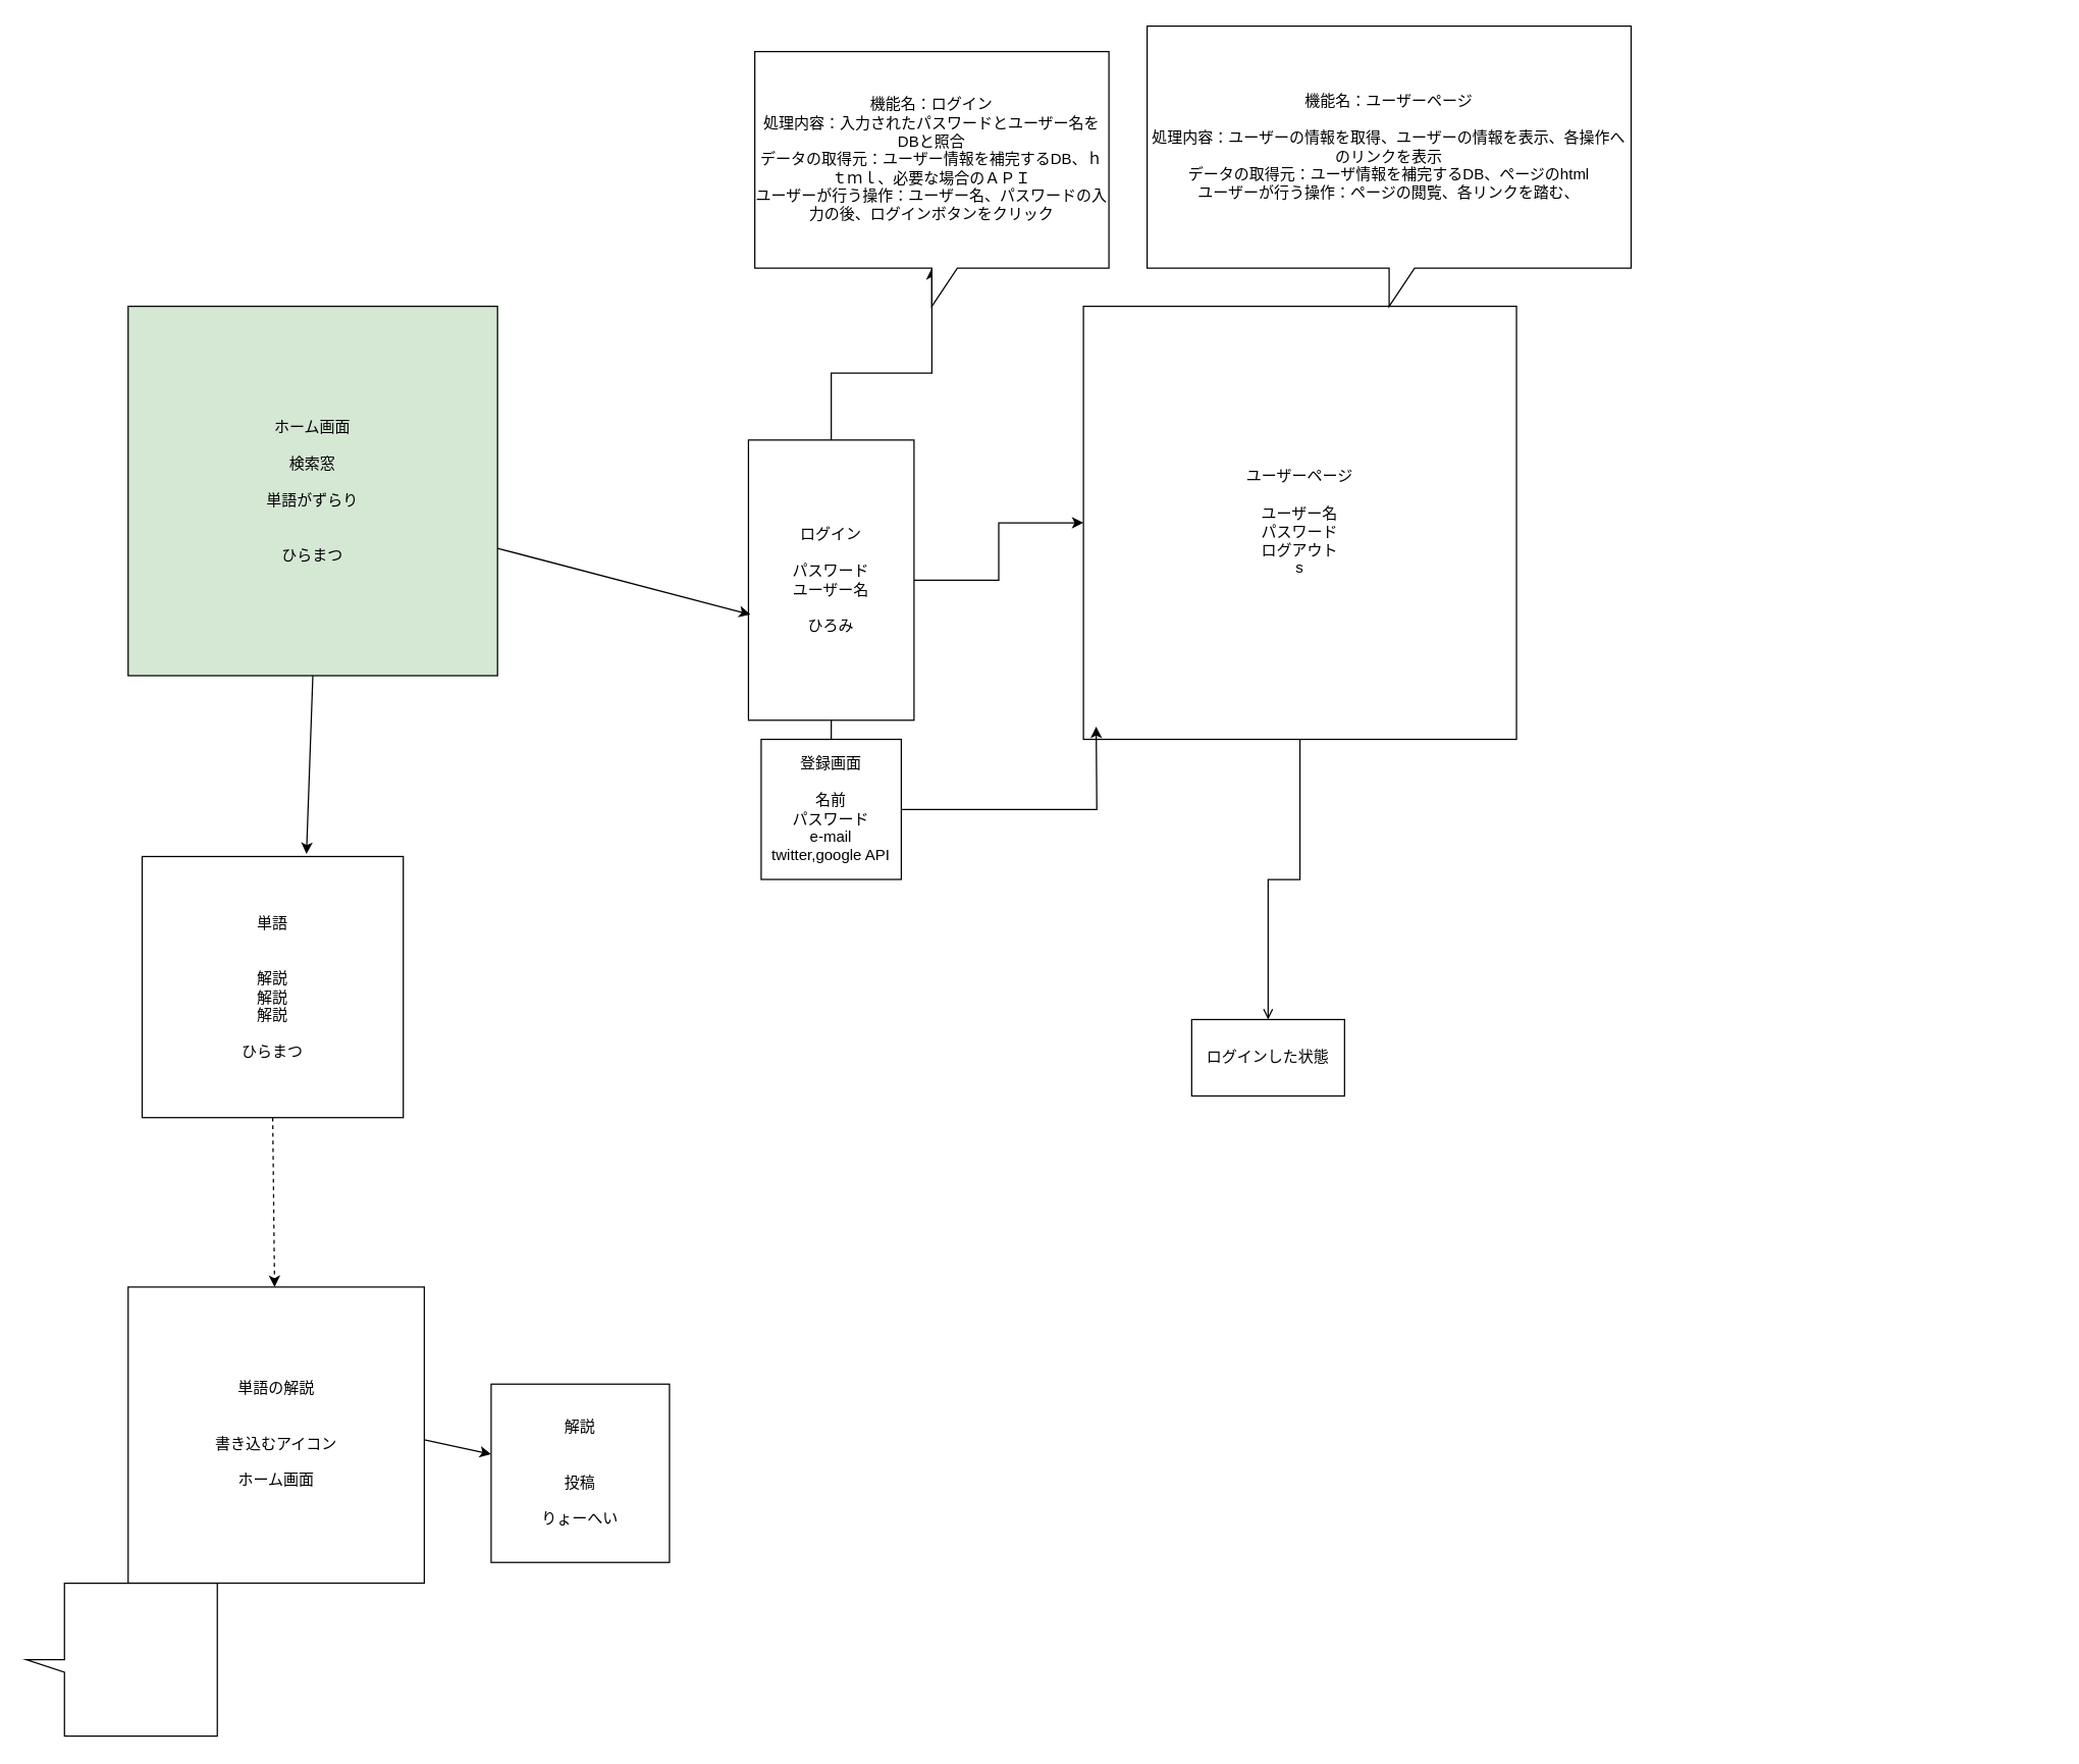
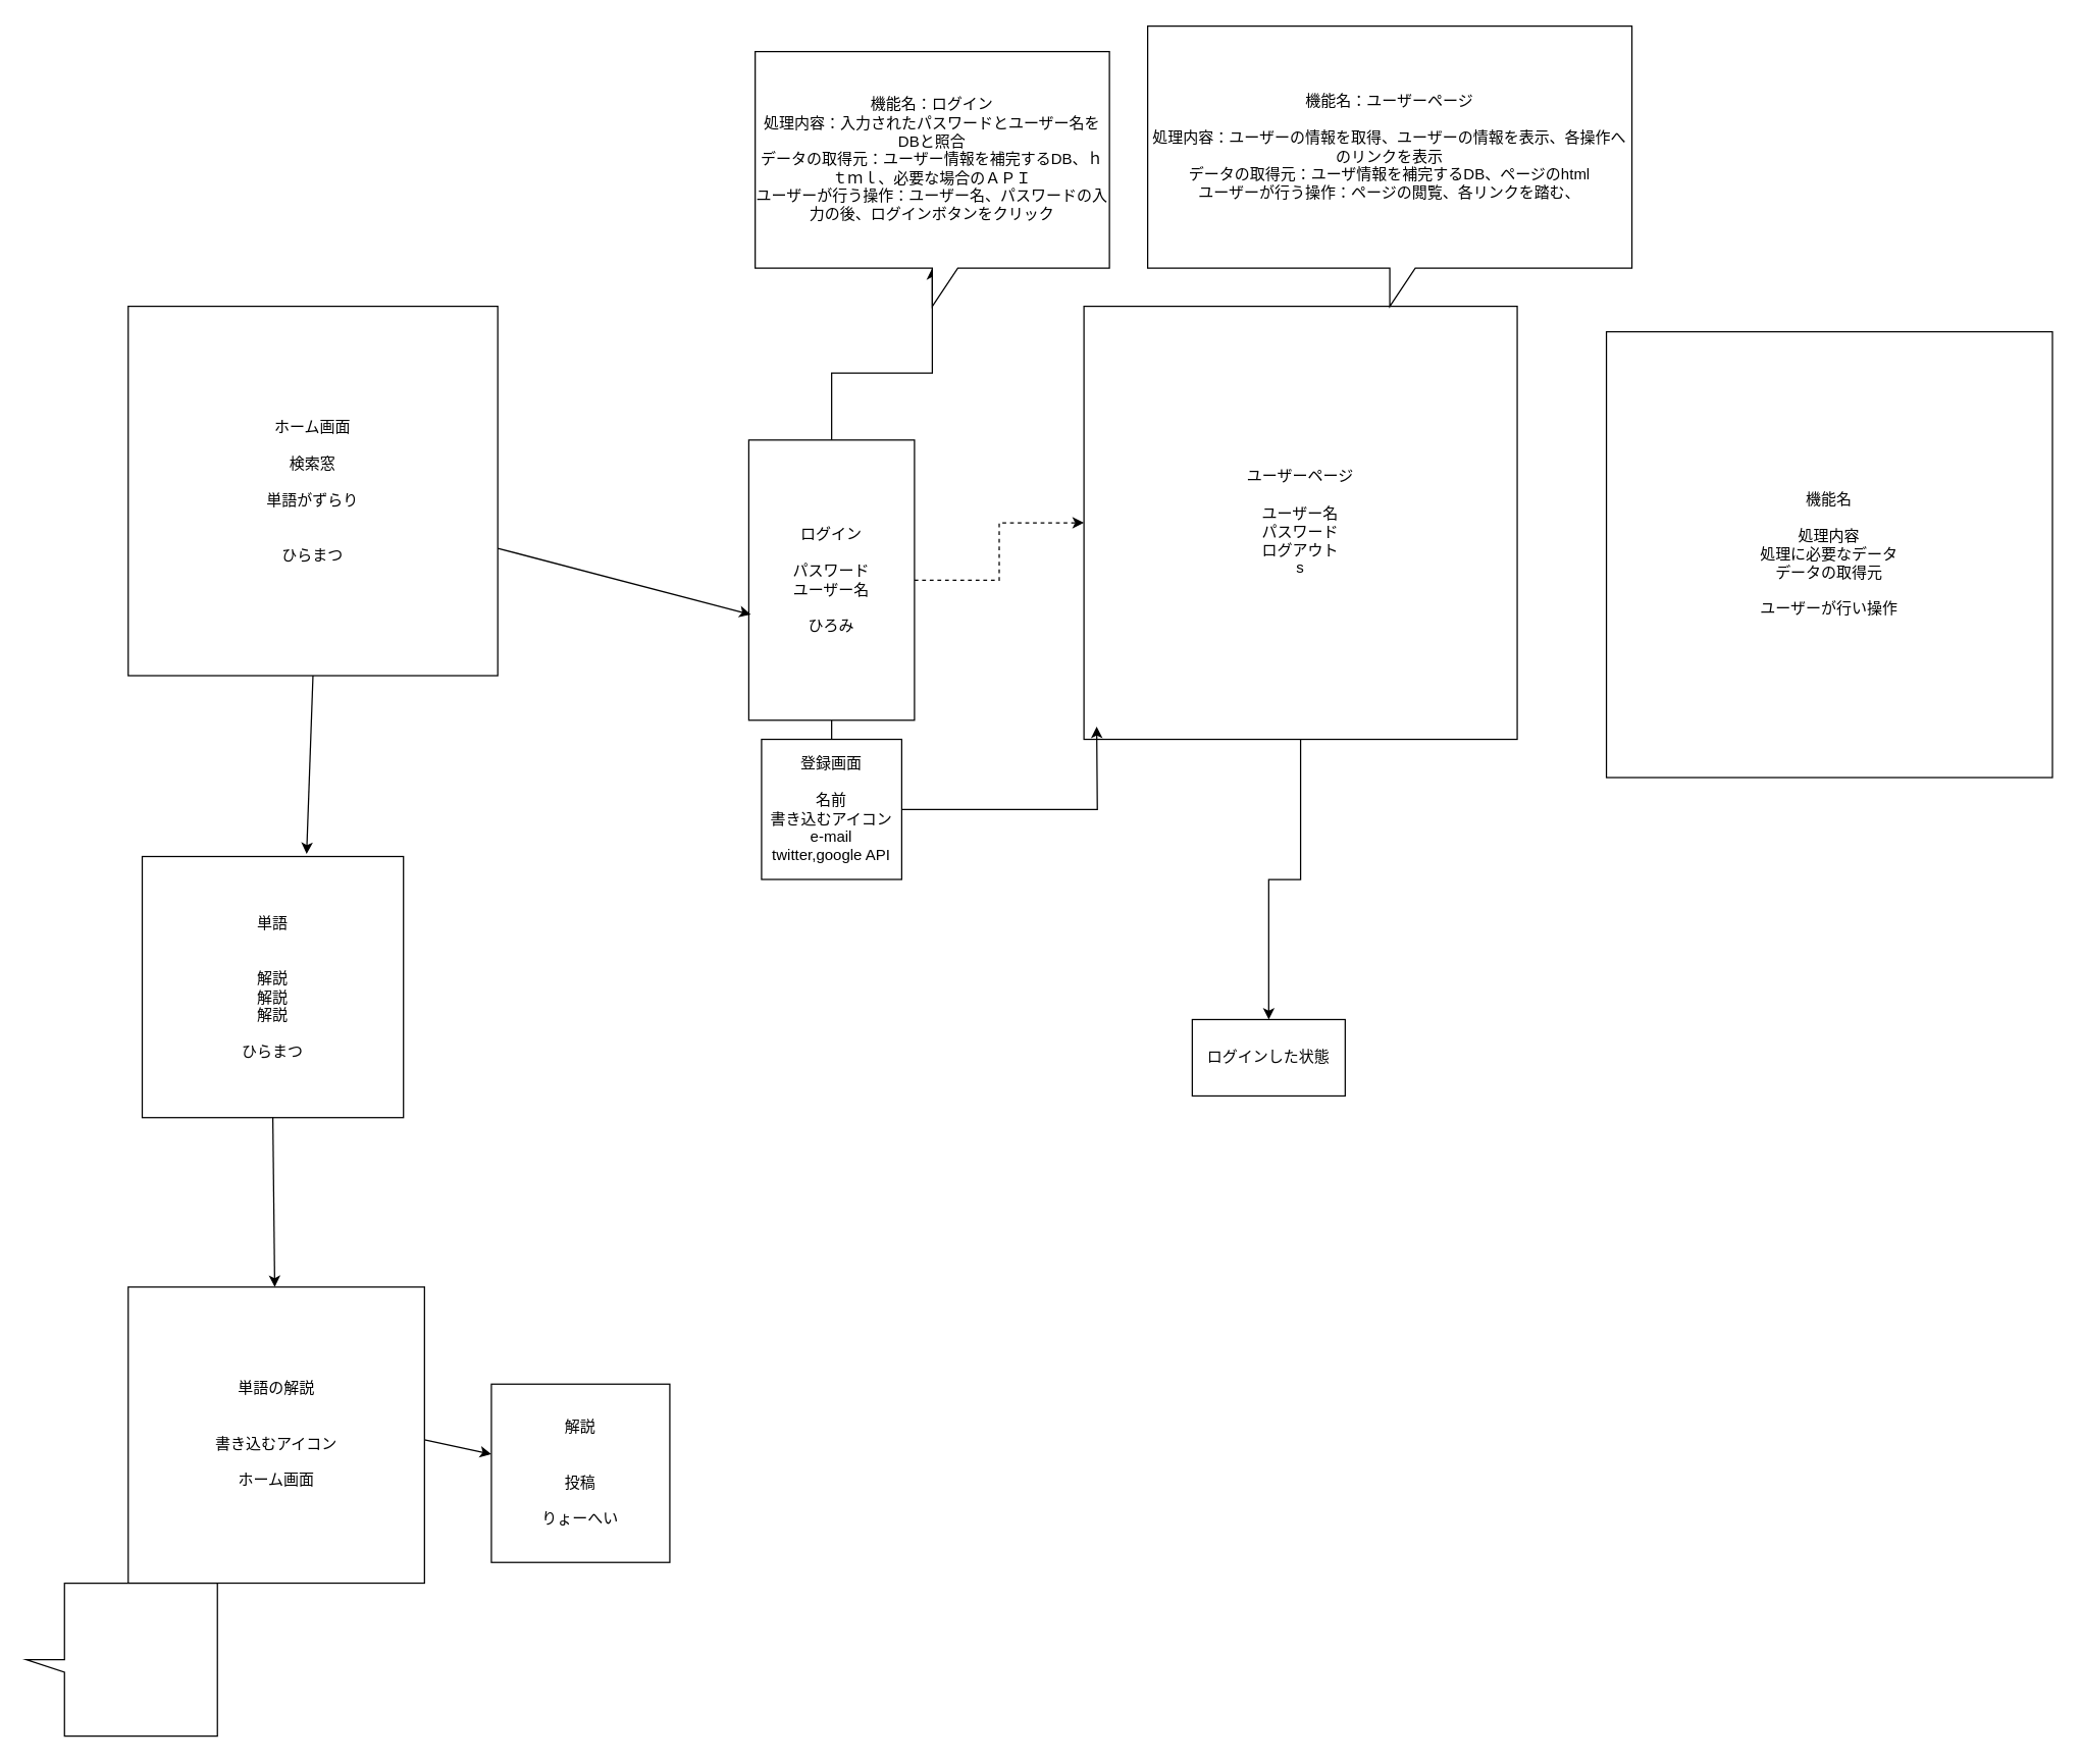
  <mxCell id="0" />
  <mxCell id="1" parent="0" />
- <mxCell id="2" value="ホーム画面&lt;br&gt;&lt;br&gt;検索窓&lt;br&gt;&lt;br&gt;単語がずらり&lt;br&gt;&lt;br&gt;&lt;br&gt;ひらまつ" style="whiteSpace=wrap;html=1;aspect=fixed;fillColor=#d5e8d4;" parent="1" vertex="1"><mxGeometry x="100" y="240" width="290" height="290" as="geometry" /></mxCell>
+ <mxCell id="2" value="ホーム画面&lt;br&gt;&lt;br&gt;検索窓&lt;br&gt;&lt;br&gt;単語がずらり&lt;br&gt;&lt;br&gt;&lt;br&gt;ひらまつ" style="whiteSpace=wrap;html=1;aspect=fixed;" parent="1" vertex="1"><mxGeometry x="100" y="240" width="290" height="290" as="geometry" /></mxCell>
  <mxCell id="3" value="" style="endArrow=classic;html=1;exitX=0.5;exitY=1;exitDx=0;exitDy=0;" parent="1" source="2" edge="1"><mxGeometry width="50" height="50" relative="1" as="geometry"><mxPoint x="240" y="600" as="sourcePoint" /><mxPoint x="240" y="670" as="targetPoint" /></mxGeometry></mxCell>
  <mxCell id="4" value="単語&lt;br&gt;&lt;br&gt;&lt;br&gt;解説&lt;br&gt;解説&lt;br&gt;解説&lt;br&gt;&lt;br&gt;ひらまつ" style="whiteSpace=wrap;html=1;aspect=fixed;" parent="1" vertex="1"><mxGeometry x="111" y="672" width="205" height="205" as="geometry" /></mxCell>
- <mxCell id="5" value="" style="endArrow=classic;html=1;exitX=0.5;exitY=1;exitDx=0;exitDy=0;dashed=1;" parent="1" source="4" target="6" edge="1"><mxGeometry width="50" height="50" relative="1" as="geometry"><mxPoint x="280" y="1050" as="sourcePoint" /><mxPoint x="213" y="1000" as="targetPoint" /></mxGeometry></mxCell>
+ <mxCell id="5" value="" style="endArrow=classic;html=1;exitX=0.5;exitY=1;exitDx=0;exitDy=0;" parent="1" source="4" target="6" edge="1"><mxGeometry width="50" height="50" relative="1" as="geometry"><mxPoint x="280" y="1050" as="sourcePoint" /><mxPoint x="213" y="1000" as="targetPoint" /></mxGeometry></mxCell>
  <mxCell id="6" value="単語の解説&lt;br&gt;&lt;br&gt;&lt;br&gt;書き込むアイコン&lt;br&gt;&lt;br&gt;ホーム画面" style="whiteSpace=wrap;html=1;aspect=fixed;" parent="1" vertex="1"><mxGeometry x="100" y="1010" width="232.5" height="232.5" as="geometry" /></mxCell>
  <mxCell id="7" value="" style="endArrow=classic;html=1;" parent="1" target="8" edge="1"><mxGeometry width="50" height="50" relative="1" as="geometry"><mxPoint x="332.5" y="1130" as="sourcePoint" /><mxPoint x="383" y="1130" as="targetPoint" /></mxGeometry></mxCell>
  <mxCell id="8" value="解説&lt;br&gt;&lt;br&gt;&lt;br&gt;投稿&lt;br&gt;&lt;br&gt;りょーへい" style="whiteSpace=wrap;html=1;aspect=fixed;" parent="1" vertex="1"><mxGeometry x="385" y="1086.25" width="140" height="140" as="geometry" /></mxCell>
- <mxCell id="9" value="" style="edgeStyle=orthogonalEdgeStyle;rounded=0;orthogonalLoop=1;jettySize=auto;html=1;endArrow=open;" parent="1" source="10" target="18" edge="1"><mxGeometry relative="1" as="geometry" /></mxCell>
+ <mxCell id="9" value="" style="edgeStyle=orthogonalEdgeStyle;rounded=0;orthogonalLoop=1;jettySize=auto;html=1;" parent="1" source="10" target="18" edge="1"><mxGeometry relative="1" as="geometry" /></mxCell>
  <mxCell id="10" value="ユーザーページ&lt;br&gt;&lt;br&gt;ユーザー名&lt;br&gt;パスワード&lt;br&gt;ログアウト&lt;br&gt;s&lt;br&gt;" style="whiteSpace=wrap;html=1;aspect=fixed;" parent="1" vertex="1"><mxGeometry x="850" y="240" width="340" height="340" as="geometry" /></mxCell>
  <mxCell id="11" value="" style="edgeStyle=orthogonalEdgeStyle;rounded=0;orthogonalLoop=1;jettySize=auto;html=1;" parent="1" source="14" edge="1"><mxGeometry relative="1" as="geometry"><mxPoint x="652" y="590" as="targetPoint" /></mxGeometry></mxCell>
- <mxCell id="12" value="" style="edgeStyle=orthogonalEdgeStyle;rounded=0;orthogonalLoop=1;jettySize=auto;html=1;entryX=0;entryY=0.5;entryDx=0;entryDy=0;" parent="1" source="14" target="10" edge="1"><mxGeometry relative="1" as="geometry"><mxPoint x="802" y="410" as="targetPoint" /></mxGeometry></mxCell>
+ <mxCell id="12" value="" style="edgeStyle=orthogonalEdgeStyle;rounded=0;orthogonalLoop=1;jettySize=auto;html=1;entryX=0;entryY=0.5;entryDx=0;entryDy=0;dashed=1;" parent="1" source="14" target="10" edge="1"><mxGeometry relative="1" as="geometry"><mxPoint x="802" y="410" as="targetPoint" /></mxGeometry></mxCell>
  <mxCell id="13" value="" style="edgeStyle=orthogonalEdgeStyle;rounded=0;orthogonalLoop=1;jettySize=auto;html=1;" parent="1" source="14" target="21" edge="1"><mxGeometry relative="1" as="geometry" /></mxCell>
  <mxCell id="14" value="ログイン&lt;br&gt;&lt;br&gt;パスワード&lt;br&gt;ユーザー名&lt;br&gt;&lt;br&gt;ひろみ" style="whiteSpace=wrap;html=1;aspect=fixed;" parent="1" vertex="1"><mxGeometry x="587" y="345" width="130" height="220" as="geometry" /></mxCell>
  <mxCell id="15" value="" style="endArrow=classic;html=1;entryX=0.012;entryY=0.623;entryDx=0;entryDy=0;entryPerimeter=0;" parent="1" target="14" edge="1"><mxGeometry width="50" height="50" relative="1" as="geometry"><mxPoint x="390" y="430" as="sourcePoint" /><mxPoint x="440" y="380" as="targetPoint" /></mxGeometry></mxCell>
  <mxCell id="16" value="" style="edgeStyle=orthogonalEdgeStyle;rounded=0;orthogonalLoop=1;jettySize=auto;html=1;" parent="1" source="17" edge="1"><mxGeometry relative="1" as="geometry"><mxPoint x="860" y="570" as="targetPoint" /></mxGeometry></mxCell>
- <mxCell id="17" value="登録画面&lt;br&gt;&lt;br&gt;名前&lt;br&gt;パスワード&lt;br&gt;e-mail&lt;br&gt;twitter,google API" style="whiteSpace=wrap;html=1;aspect=fixed;" parent="1" vertex="1"><mxGeometry x="597" y="580" width="110" height="110" as="geometry" /></mxCell>
+ <mxCell id="17" value="登録画面&lt;br&gt;&lt;br&gt;名前&lt;br&gt;書き込むアイコン&lt;br&gt;e-mail&lt;br&gt;twitter,google API" style="whiteSpace=wrap;html=1;aspect=fixed;" parent="1" vertex="1"><mxGeometry x="597" y="580" width="110" height="110" as="geometry" /></mxCell>
  <mxCell id="18" value="ログインした状態" style="whiteSpace=wrap;html=1;" parent="1" vertex="1"><mxGeometry x="935" y="800" width="120" height="60" as="geometry" /></mxCell>
+ <mxCell id="19" value="機能名&lt;br&gt;&lt;br&gt;処理内容&lt;br&gt;処理に必要なデータ&lt;br&gt;データの取得元&lt;br&gt;&lt;br&gt;ユーザーが行い操作" style="whiteSpace=wrap;html=1;aspect=fixed;" parent="1" vertex="1"><mxGeometry x="1260" y="260" width="350" height="350" as="geometry" /></mxCell>
  <mxCell id="20" value="機能名：ユーザーページ&lt;br&gt;&lt;br&gt;処理内容：ユーザーの情報を取得、ユーザーの情報を表示、各操作へのリンクを表示&lt;br&gt;データの取得元：ユーザ情報を補完するDB、ページのhtml&lt;br&gt;ユーザーが行う操作：ページの閲覧、各リンクを踏む、" style="shape=callout;whiteSpace=wrap;html=1;perimeter=calloutPerimeter;" parent="1" vertex="1"><mxGeometry x="900" y="20" width="380" height="220" as="geometry" /></mxCell>
  <mxCell id="21" value="機能名：ログイン&lt;br&gt;処理内容：入力されたパスワードとユーザー名をDBと照合&lt;br&gt;データの取得元：ユーザー情報を補完するDB、ｈｔｍｌ、必要な場合のＡＰＩ&lt;br&gt;ユーザーが行う操作：ユーザー名、パスワードの入力の後、ログインボタンをクリック" style="shape=callout;whiteSpace=wrap;html=1;perimeter=calloutPerimeter;" parent="1" vertex="1"><mxGeometry x="592" y="40" width="278" height="200" as="geometry" /></mxCell>
  <mxCell id="22" value="" style="shape=callout;whiteSpace=wrap;html=1;perimeter=calloutPerimeter;base=10;direction=south;rotation=0;" vertex="1" parent="1"><mxGeometry x="20" y="1242.5" width="150" height="120" as="geometry" /></mxCell>
